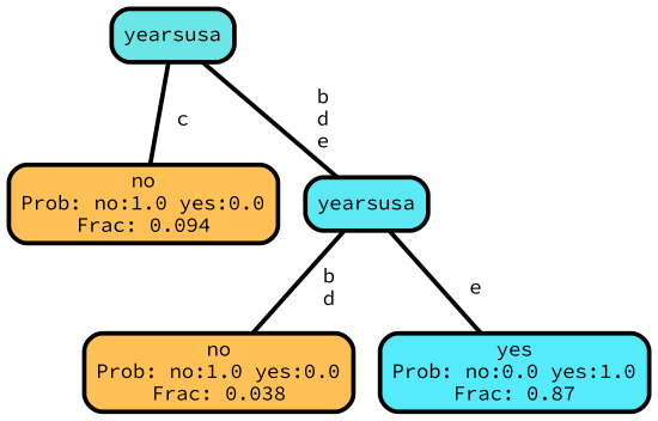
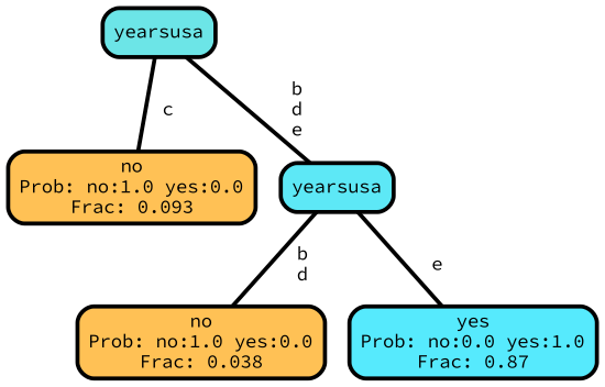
  graph {
    ranksep="0 equally"
    splines=straight
    fontname="Source Code Pro"
    node [color=black fillcolor="#ffc155" fontcolor=black fontname="Source Code Pro" penwidth=3 shape=box style="filled, rounded"]
    edge [color=black fontname="Source Code Pro" penwidth=3]
-   n1 [label="no\nProb: no:1.0 yes:0.0\nFrac: 0.094"]
+   n1 [label="no\nProb: no:1.0 yes:0.0\nFrac: 0.093"]
    n2 [fillcolor="#6ce5e7" label=yearsusa]
    n3 [fillcolor="#5de8f6" label=yearsusa]
    n4 [label="no\nProb: no:1.0 yes:0.0\nFrac: 0.038"]
    n5 [fillcolor="#56eafd" label="yes\nProb: no:0.0 yes:1.0\nFrac: 0.87"]
    subgraph sub_1 {
      rank=same
    }
    n2 -- n1 [label=" c"]
    n2 -- n3 [label=" b\n d\n e"]
    n3 -- n4 [label=" b\n d"]
    n3 -- n5 [label=" e"]
  }
